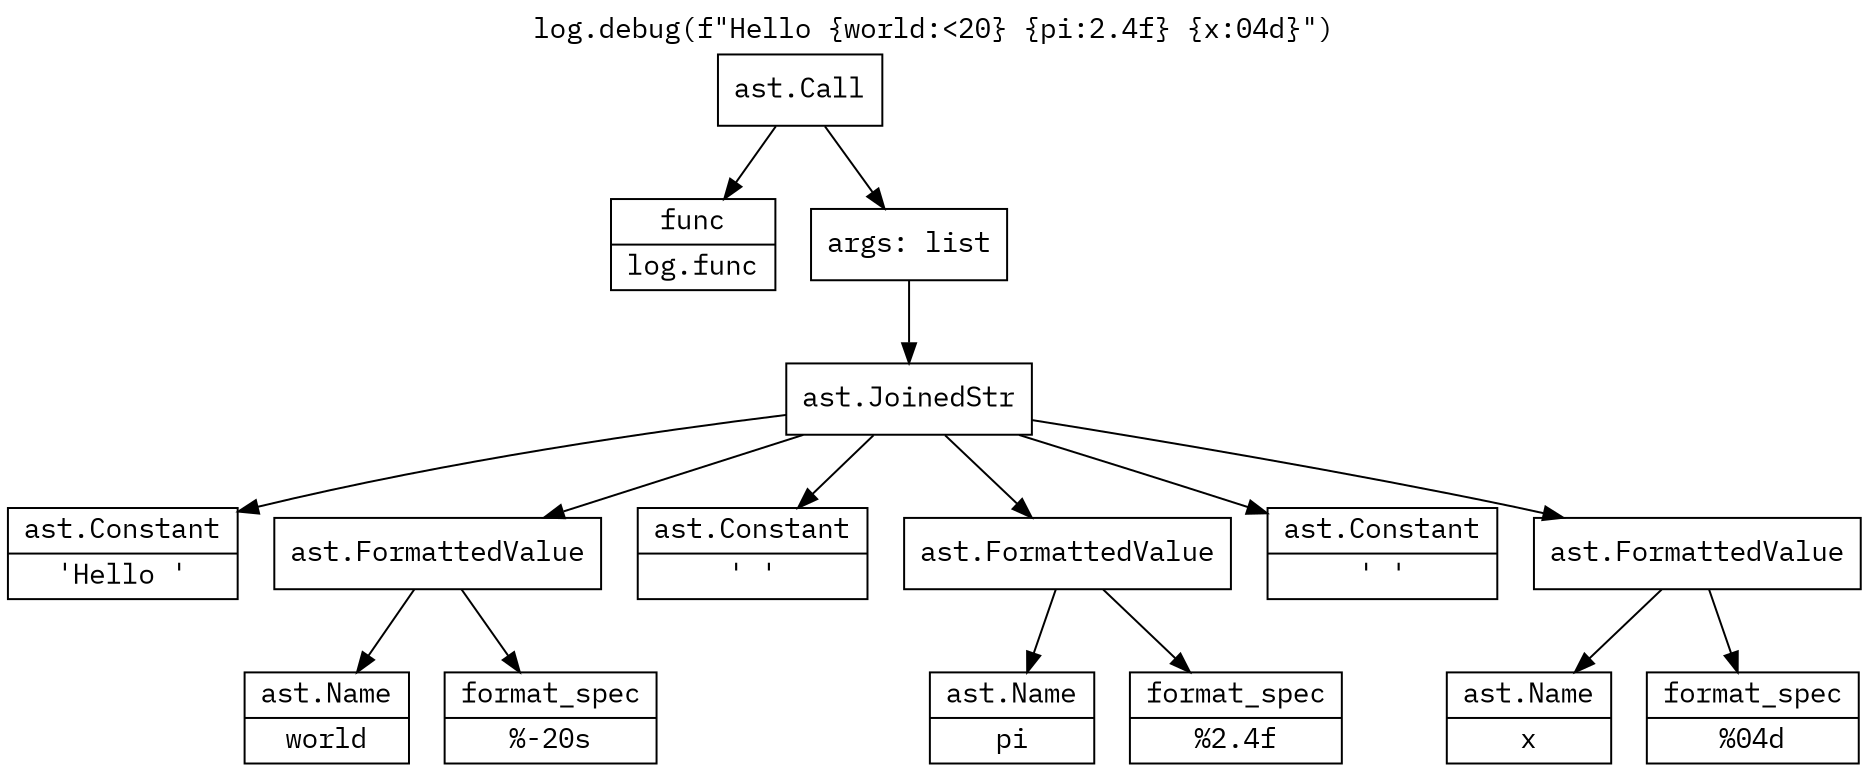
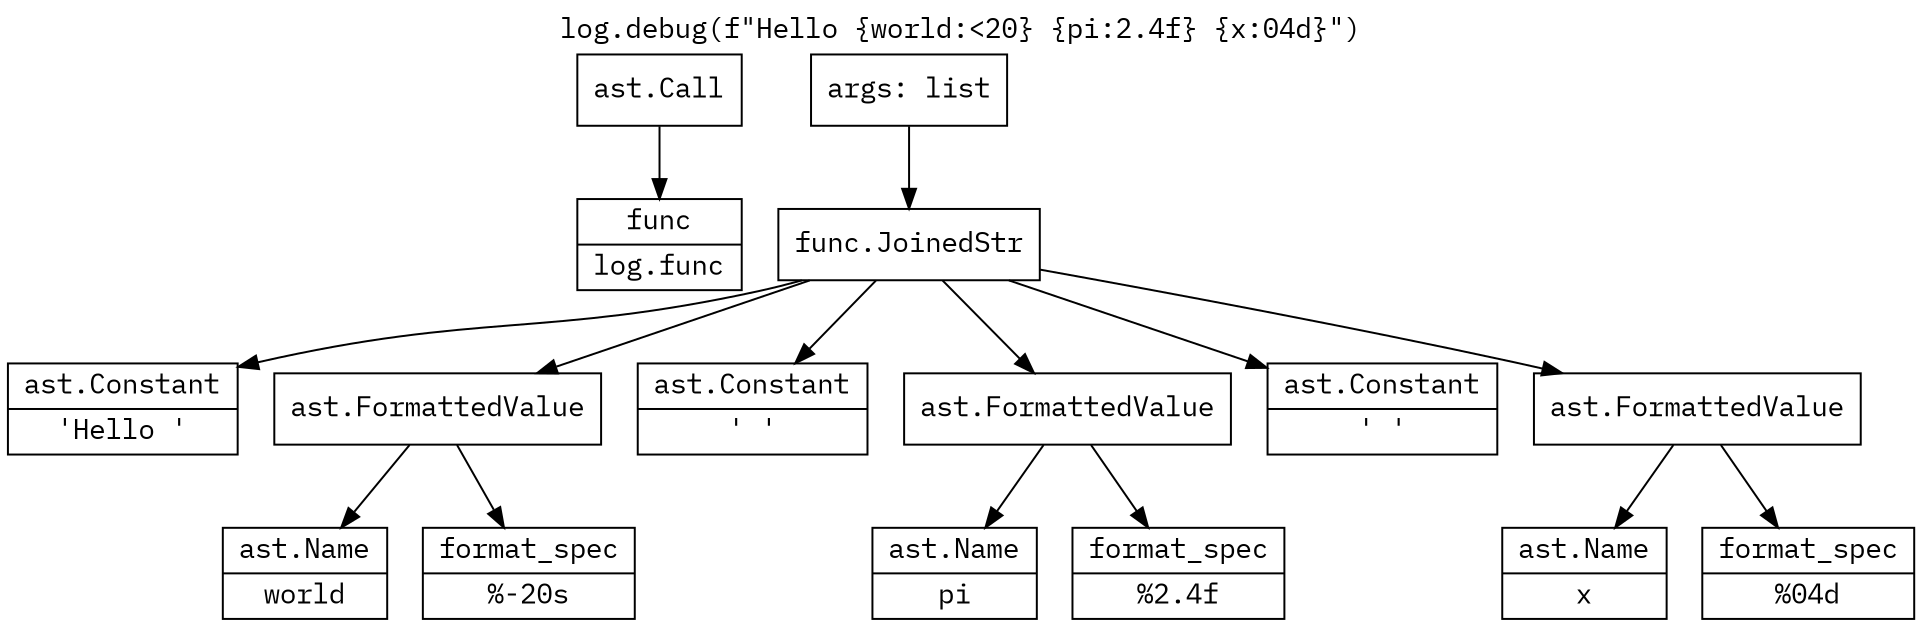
  digraph {
    fontname="IBM Plex Mono"
    label="log.debug(f\"Hello {world:<20} {pi:2.4f} {x:04d}\")"
    labelloc=t
    node [fontname="IBM Plex Mono" shape=record]
    edge [fontname="IBM Plex Mono"]
    n1 [label="ast.Call"]
    n2 [label="{func|log.func}"]
    n3 [label="args: list"]
-   n4 [label="ast.JoinedStr"]
+   n4 [label="func.JoinedStr"]
    n5 [label="{ast.Constant|'Hello '}"]
    n6 [label="ast.FormattedValue"]
    n7 [label="{ast.Constant|' '}"]
    n8 [label="ast.FormattedValue"]
    n9 [label="{ast.Constant|' '}"]
    n10 [label="ast.FormattedValue"]
    n11 [label="{ast.Name|world}"]
    n12 [label="{format_spec|%-20s}"]
    n13 [label="{ast.Name|pi}"]
    n14 [label="{format_spec|%2.4f}"]
    n15 [label="{ast.Name|x}"]
    n16 [label="{format_spec|%04d}"]
    n1 -> n2
-   n1 -> n3
    n3 -> n4
    n4 -> n5
    n4 -> n6
    n4 -> n7
    n4 -> n8
    n4 -> n9
    n4 -> n10
    n6 -> n11
    n6 -> n12
    n8 -> n13
    n8 -> n14
    n10 -> n15
    n10 -> n16
  }
